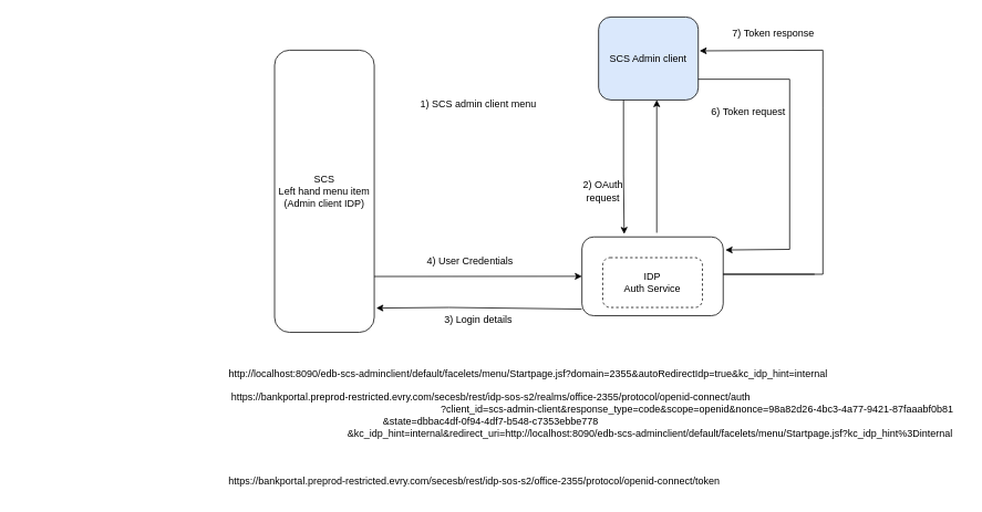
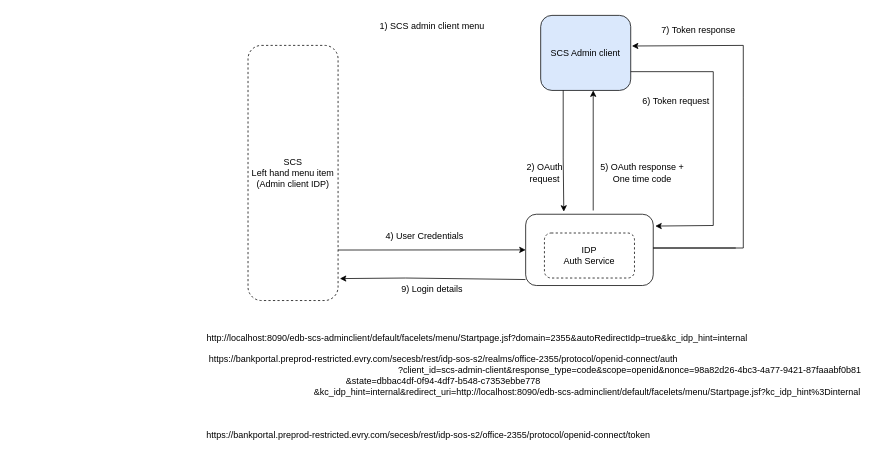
  <mxCell id="0" />
  <mxCell id="1" parent="0" />
- <mxCell id="2" value="SCS&lt;br&gt;Left hand menu item&lt;br&gt;(Admin client IDP)" style="rounded=1;whiteSpace=wrap;html=1;" vertex="1" parent="1"><mxGeometry x="330" y="60" width="120" height="340" as="geometry" /></mxCell>
+ <mxCell id="2" value="SCS&lt;br&gt;Left hand menu item&lt;br&gt;(Admin client IDP)" style="rounded=1;whiteSpace=wrap;html=1;dashed=1;" vertex="1" parent="1"><mxGeometry x="330" y="60" width="120" height="340" as="geometry" /></mxCell>
  <mxCell id="3" value="" style="rounded=1;whiteSpace=wrap;html=1;" vertex="1" parent="1"><mxGeometry x="700" y="285" width="170" height="95" as="geometry" /></mxCell>
  <mxCell id="4" value="SCS Admin client" style="rounded=1;whiteSpace=wrap;html=1;fillColor=#dae8fc;" vertex="1" parent="1"><mxGeometry x="720" y="20" width="120" height="100" as="geometry" /></mxCell>
- <mxCell id="5" value="1) SCS admin client menu" style="text;html=1;align=center;verticalAlign=middle;resizable=0;points=[];autosize=1;strokeColor=none;fillColor=none;" vertex="1" parent="1"><mxGeometry x="495" y="110" width="160" height="30" as="geometry" /></mxCell>
+ <mxCell id="5" value="1) SCS admin client menu" style="text;html=1;align=center;verticalAlign=middle;resizable=0;points=[];autosize=1;strokeColor=none;fillColor=none;" vertex="1" parent="1"><mxGeometry x="495" y="20" width="160" height="30" as="geometry" /></mxCell>
  <mxCell id="6" value="" style="endArrow=classic;html=1;rounded=0;" edge="1" parent="1"><mxGeometry width="50" height="50" relative="1" as="geometry"><mxPoint x="790" y="280" as="sourcePoint" /><mxPoint x="790" y="120" as="targetPoint" /></mxGeometry></mxCell>
  <mxCell id="7" value="" style="endArrow=classic;html=1;rounded=0;entryX=0.299;entryY=-0.036;entryDx=0;entryDy=0;entryPerimeter=0;exitX=0.25;exitY=1;exitDx=0;exitDy=0;" edge="1" parent="1" source="4" target="3"><mxGeometry width="50" height="50" relative="1" as="geometry"><mxPoint x="730" y="130" as="sourcePoint" /><mxPoint x="760" y="230" as="targetPoint" /><Array as="points"><mxPoint x="750" y="210" /></Array></mxGeometry></mxCell>
  <mxCell id="8" value="2) OAuth&lt;br&gt;request" style="text;html=1;align=center;verticalAlign=middle;resizable=0;points=[];autosize=1;strokeColor=none;fillColor=none;" vertex="1" parent="1"><mxGeometry x="690" y="210" width="70" height="40" as="geometry" /></mxCell>
  <mxCell id="9" value="" style="endArrow=classic;html=1;rounded=0;entryX=1.02;entryY=0.914;entryDx=0;entryDy=0;entryPerimeter=0;exitX=-0.002;exitY=0.916;exitDx=0;exitDy=0;exitPerimeter=0;" edge="1" parent="1" source="3" target="2"><mxGeometry width="50" height="50" relative="1" as="geometry"><mxPoint x="550" y="360" as="sourcePoint" /><mxPoint x="600" y="320" as="targetPoint" /><Array as="points"><mxPoint x="540" y="370" /></Array></mxGeometry></mxCell>
  <mxCell id="10" value="" style="endArrow=classic;html=1;rounded=0;entryX=0;entryY=0.5;entryDx=0;entryDy=0;exitX=1;exitY=0.802;exitDx=0;exitDy=0;exitPerimeter=0;" edge="1" parent="1" source="2" target="3"><mxGeometry width="50" height="50" relative="1" as="geometry"><mxPoint x="470" y="310" as="sourcePoint" /><mxPoint x="540" y="270" as="targetPoint" /><Array as="points" /></mxGeometry></mxCell>
- <mxCell id="11" value="3) Login details" style="text;html=1;align=center;verticalAlign=middle;resizable=0;points=[];autosize=1;strokeColor=none;fillColor=none;" vertex="1" parent="1"><mxGeometry x="525" y="370" width="100" height="30" as="geometry" /></mxCell>
+ <mxCell id="11" value="9) Login details" style="text;html=1;align=center;verticalAlign=middle;resizable=0;points=[];autosize=1;strokeColor=none;fillColor=none;" vertex="1" parent="1"><mxGeometry x="525" y="370" width="100" height="30" as="geometry" /></mxCell>
  <mxCell id="12" value="4) User Credentials" style="text;html=1;align=center;verticalAlign=middle;resizable=0;points=[];autosize=1;strokeColor=none;fillColor=none;" vertex="1" parent="1"><mxGeometry x="500" y="300" width="130" height="30" as="geometry" /></mxCell>
+ <mxCell id="13" value="5) OAuth response +&lt;br&gt;One time code" style="text;html=1;align=center;verticalAlign=middle;resizable=0;points=[];autosize=1;strokeColor=none;fillColor=none;" vertex="1" parent="1"><mxGeometry x="790" y="210" width="130" height="40" as="geometry" /></mxCell>
  <mxCell id="14" value="" style="endArrow=classic;html=1;rounded=0;exitX=1;exitY=0.75;exitDx=0;exitDy=0;entryX=1.016;entryY=0.166;entryDx=0;entryDy=0;entryPerimeter=0;" edge="1" parent="1" source="4" target="3"><mxGeometry width="50" height="50" relative="1" as="geometry"><mxPoint x="940" y="80" as="sourcePoint" /><mxPoint x="870" y="290" as="targetPoint" /><Array as="points"><mxPoint x="950" y="95" /><mxPoint x="950" y="300" /></Array></mxGeometry></mxCell>
  <mxCell id="15" value="" style="endArrow=classic;html=1;rounded=0;entryX=1.013;entryY=0.408;entryDx=0;entryDy=0;entryPerimeter=0;" edge="1" parent="1" target="4"><mxGeometry width="50" height="50" relative="1" as="geometry"><mxPoint x="980" y="330" as="sourcePoint" /><mxPoint x="1020" y="50" as="targetPoint" /><Array as="points"><mxPoint x="870" y="330" /><mxPoint x="990" y="330" /><mxPoint x="990" y="130" /><mxPoint x="990" y="60" /></Array></mxGeometry></mxCell>
  <mxCell id="16" value="6) Token request" style="text;html=1;align=center;verticalAlign=middle;resizable=0;points=[];autosize=1;strokeColor=none;fillColor=none;" vertex="1" parent="1"><mxGeometry x="845" y="120" width="110" height="30" as="geometry" /></mxCell>
  <mxCell id="17" value="7) Token response" style="text;html=1;align=center;verticalAlign=middle;resizable=0;points=[];autosize=1;strokeColor=none;fillColor=none;" vertex="1" parent="1"><mxGeometry x="870" y="25" width="120" height="30" as="geometry" /></mxCell>
  <mxCell id="18" value="http://localhost:8090/edb-scs-adminclient/default/facelets/menu/Startpage.jsf?domain=2355&amp;amp;autoRedirectIdp=true&amp;amp;kc_idp_hint=internal" style="text;html=1;align=center;verticalAlign=middle;resizable=0;points=[];autosize=1;strokeColor=none;fillColor=none;" vertex="1" parent="1"><mxGeometry x="265" y="435" width="740" height="30" as="geometry" /></mxCell>
  <mxCell id="19" value="https://bankportal.preprod-restricted.evry.com/secesb/rest/idp-sos-s2/realms/office-2355/protocol/openid-connect/auth&lt;br&gt;&amp;nbsp; &amp;nbsp; &amp;nbsp; &amp;nbsp; &amp;nbsp; &amp;nbsp; &amp;nbsp; &amp;nbsp; &amp;nbsp; &amp;nbsp; &amp;nbsp; &amp;nbsp; &amp;nbsp; &amp;nbsp; &amp;nbsp; &amp;nbsp; &amp;nbsp; &amp;nbsp; &amp;nbsp; &amp;nbsp; &amp;nbsp; &amp;nbsp; &amp;nbsp; &amp;nbsp; &amp;nbsp; &amp;nbsp; &amp;nbsp; &amp;nbsp; &amp;nbsp; &amp;nbsp; &amp;nbsp; &amp;nbsp; &amp;nbsp; &amp;nbsp; &amp;nbsp; &amp;nbsp; &amp;nbsp; &amp;nbsp; &amp;nbsp; &amp;nbsp; &amp;nbsp; &amp;nbsp; &amp;nbsp; &amp;nbsp; &amp;nbsp; &amp;nbsp; &amp;nbsp; &amp;nbsp; &amp;nbsp; &amp;nbsp; &amp;nbsp; &amp;nbsp; &amp;nbsp; &amp;nbsp; &amp;nbsp; &amp;nbsp; &amp;nbsp; &amp;nbsp; &amp;nbsp; &amp;nbsp; &amp;nbsp; &amp;nbsp; &amp;nbsp; &amp;nbsp; &amp;nbsp; &amp;nbsp; &amp;nbsp; &amp;nbsp; &amp;nbsp; &amp;nbsp; &amp;nbsp; &amp;nbsp; &amp;nbsp; &amp;nbsp; &amp;nbsp;?client_id=scs-admin-client&amp;amp;response_type=code&amp;amp;scope=openid&amp;amp;nonce=98a82d26-4bc3-4a77-9421-87faaabf0b81&lt;br&gt;&amp;amp;state=dbbac4df-0f94-4df7-b548-c7353ebbe778&lt;br&gt;&amp;nbsp; &amp;nbsp; &amp;nbsp; &amp;nbsp; &amp;nbsp; &amp;nbsp; &amp;nbsp; &amp;nbsp; &amp;nbsp; &amp;nbsp; &amp;nbsp; &amp;nbsp; &amp;nbsp; &amp;nbsp; &amp;nbsp; &amp;nbsp; &amp;nbsp; &amp;nbsp; &amp;nbsp; &amp;nbsp; &amp;nbsp; &amp;nbsp; &amp;nbsp; &amp;nbsp; &amp;nbsp; &amp;nbsp; &amp;nbsp; &amp;nbsp; &amp;nbsp; &amp;nbsp; &amp;nbsp; &amp;nbsp; &amp;nbsp; &amp;nbsp; &amp;nbsp; &amp;nbsp; &amp;nbsp; &amp;nbsp; &amp;nbsp; &amp;nbsp; &amp;nbsp; &amp;nbsp; &amp;nbsp; &amp;nbsp; &amp;nbsp; &amp;nbsp; &amp;nbsp; &amp;nbsp; &amp;nbsp; &amp;nbsp; &amp;nbsp; &amp;nbsp; &amp;nbsp; &amp;nbsp; &amp;nbsp; &amp;nbsp; &amp;nbsp; &amp;nbsp;&amp;amp;kc_idp_hint=internal&amp;amp;redirect_uri=http://localhost:8090/edb-scs-adminclient/default/facelets/menu/Startpage.jsf?kc_idp_hint%3Dinternal" style="text;html=1;align=center;verticalAlign=middle;resizable=0;points=[];autosize=1;strokeColor=none;fillColor=none;" vertex="1" parent="1"><mxGeometry x="20" y="465" width="1140" height="70" as="geometry" /></mxCell>
  <mxCell id="20" value="https://bankportal.preprod-restricted.evry.com/secesb/rest/idp-sos-s2/office-2355/protocol/openid-connect/token" style="text;html=1;align=center;verticalAlign=middle;resizable=0;points=[];autosize=1;strokeColor=none;fillColor=none;" vertex="1" parent="1"><mxGeometry x="265" y="565" width="610" height="30" as="geometry" /></mxCell>
  <mxCell id="21" value="IDP&lt;br&gt;Auth Service" style="rounded=1;whiteSpace=wrap;html=1;dashed=1;" vertex="1" parent="1"><mxGeometry x="725" y="310" width="120" height="60" as="geometry" /></mxCell>
